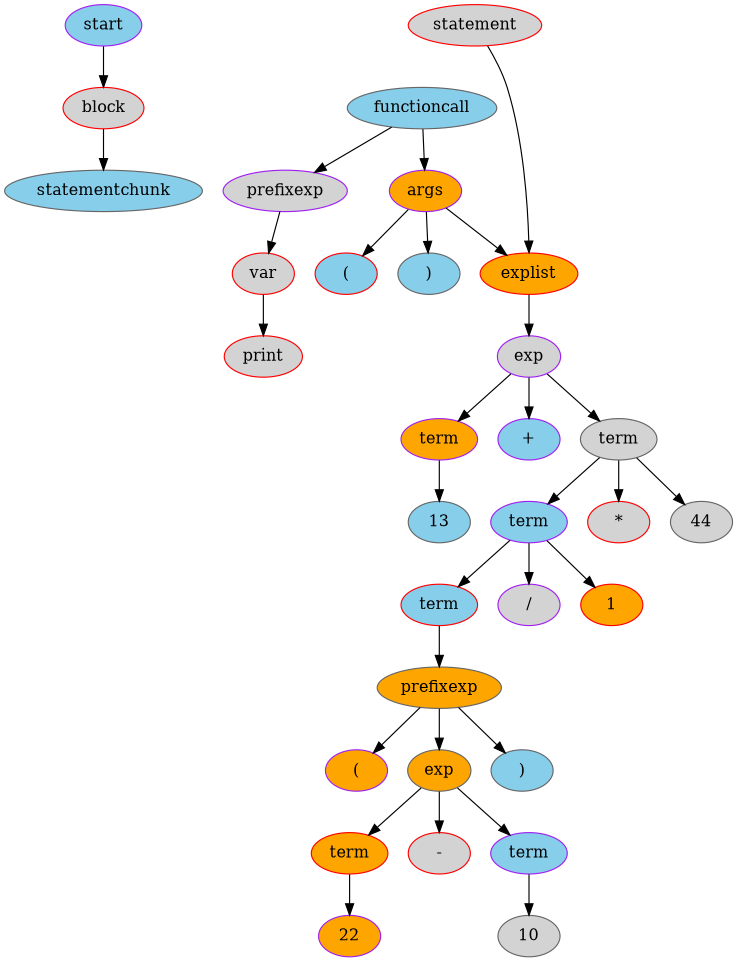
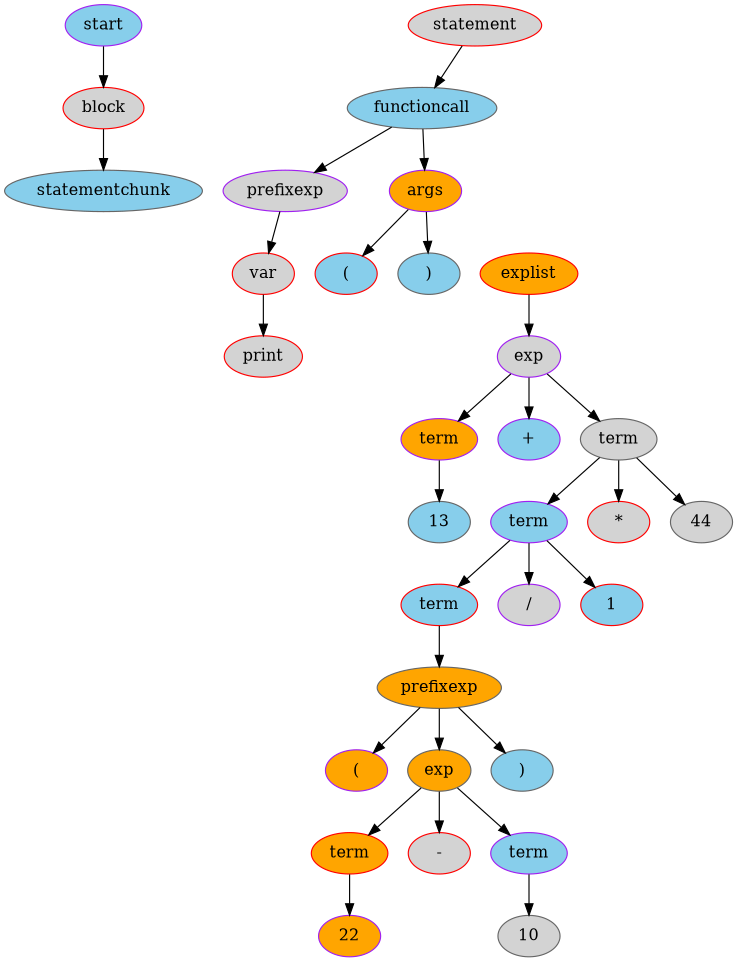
  digraph {
    node [color=purple fillcolor=skyblue style=filled]
    n1 [label=start]
    n2 [color=red fillcolor=lightgrey label=block]
    n3 [color=gray40 label=statementchunk]
    n4 [color=red fillcolor=lightgrey label=statement]
    n5 [color=gray40 label=functioncall]
    n6 [fillcolor=lightgrey label=prefixexp]
    n7 [fillcolor=orange label=args]
    n8 [color=red fillcolor=lightgrey label=var]
    n9 [color=red label="("]
    n10 [color=red fillcolor=orange label=explist]
    n11 [color=gray40 label=")"]
    n12 [color=red fillcolor=lightgrey label=print]
    n13 [fillcolor=lightgrey label=exp]
    n14 [fillcolor=orange label=term]
    n15 [label="+"]
    n16 [color=gray40 fillcolor=lightgrey label=term]
    n17 [color=gray40 label=13]
    n18 [label=term]
    n19 [color=red fillcolor=lightgrey label="*"]
    n20 [color=gray40 fillcolor=lightgrey label=44]
    n21 [color=red label=term]
    n22 [fillcolor=lightgrey label="/"]
-   n23 [color=red fillcolor=orange label=1]
+   n23 [color=red label=1]
    n24 [color=gray40 fillcolor=orange label=prefixexp]
    n25 [fillcolor=orange label="("]
    n26 [color=gray40 fillcolor=orange label=exp]
    n27 [color=gray40 label=")"]
    n28 [color=red fillcolor=orange label=term]
    n29 [color=red fillcolor=lightgrey label="-"]
    n30 [label=term]
    n31 [fillcolor=orange label=22]
    n32 [color=gray40 fillcolor=lightgrey label=10]
    n1 -> n2
    n2 -> n3
-   n4 -> n10
+   n4 -> n5
    n5 -> n6
    n5 -> n7
    n6 -> n8
    n7 -> n9
-   n7 -> n10
    n7 -> n11
    n8 -> n12
    n10 -> n13
    n13 -> n14
    n13 -> n15
    n13 -> n16
    n14 -> n17
    n16 -> n18
    n16 -> n19
    n16 -> n20
    n18 -> n21
    n18 -> n22
    n18 -> n23
    n21 -> n24
    n24 -> n25
    n24 -> n26
    n24 -> n27
    n26 -> n28
    n26 -> n29
    n26 -> n30
    n28 -> n31
    n30 -> n32
  }
